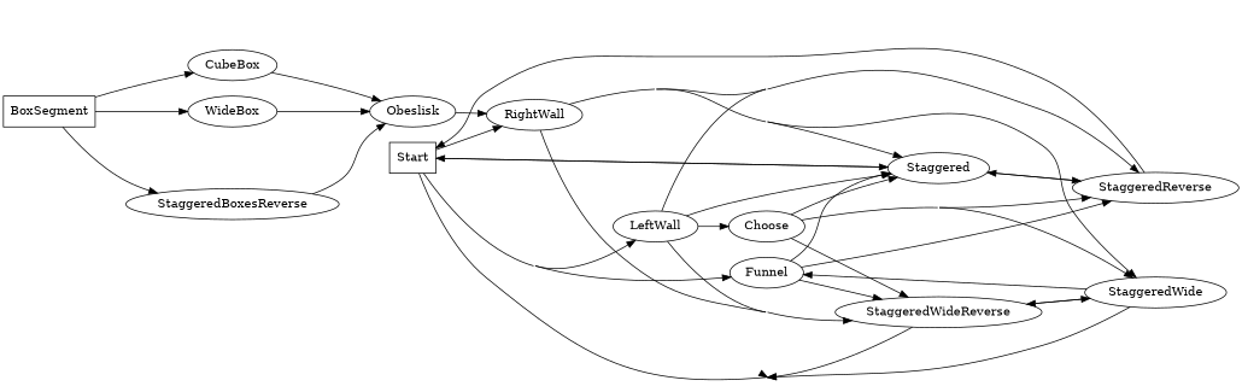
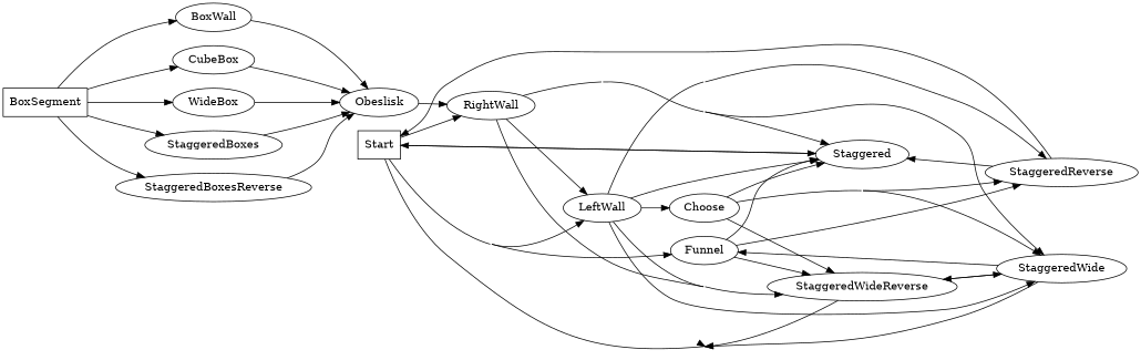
  digraph {
    concentrate=true
    fontsize=14
    rankdir=LR
    node [shape=ellipse]
    Start [shape=box]
    BoxSegment [shape=box]
    Staggered
    Funnel
    LeftWall
    RightWall
+   BoxWall
    CubeBox
    WideBox
+   StaggeredBoxes
    StaggeredBoxesReverse
    StaggeredReverse
    StaggeredWideReverse
    Choose
    StaggeredWide
    Obeslisk
    subgraph sub_1 {
      Start
      BoxSegment
    }
    Start -> Staggered
    Start -> Funnel
    Start -> LeftWall
    Start -> RightWall
+   BoxSegment -> BoxWall
    BoxSegment -> CubeBox
    BoxSegment -> WideBox
+   BoxSegment -> StaggeredBoxes
    BoxSegment -> StaggeredBoxesReverse
    Staggered -> Start
-   Staggered -> StaggeredReverse
    Funnel -> Staggered
    Funnel -> StaggeredReverse
    Funnel -> StaggeredWideReverse
    LeftWall -> Staggered
    LeftWall -> StaggeredReverse
    LeftWall -> StaggeredWideReverse
    LeftWall -> Choose
+   LeftWall -> StaggeredWide
    RightWall -> Staggered
-   RightWall -> StaggeredReverse
+   RightWall -> LeftWall
    RightWall -> StaggeredWideReverse
    RightWall -> StaggeredWide
+   BoxWall -> Obeslisk
    CubeBox -> Obeslisk
    WideBox -> Obeslisk
+   StaggeredBoxes -> Obeslisk
    StaggeredBoxesReverse -> Obeslisk
    StaggeredReverse -> Start
    StaggeredReverse -> Staggered
    StaggeredWideReverse -> Start
    StaggeredWideReverse -> StaggeredWide
    Choose -> Staggered
    Choose -> StaggeredReverse
    Choose -> StaggeredWideReverse
    Choose -> StaggeredWide
    StaggeredWide -> Start
    StaggeredWide -> Funnel
    StaggeredWide -> StaggeredWideReverse
    Obeslisk -> RightWall
  }
